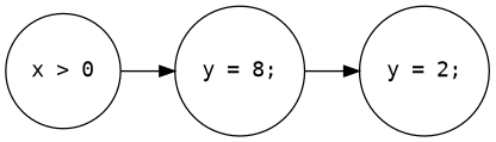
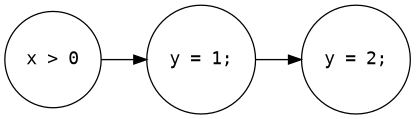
  digraph {
    fontname="DejaVu Sans Mono"
    rankdir=LR
    node [fontname="DejaVu Sans Mono" shape=circle]
    edge [fontname="DejaVu Sans Mono"]
    n1 [label="x > 0"]
-   n2 [label="y = 8;"]
+   n2 [label="y = 1;"]
    n3 [label="y = 2;"]
    n1 -> n2
    n2 -> n3
  }
